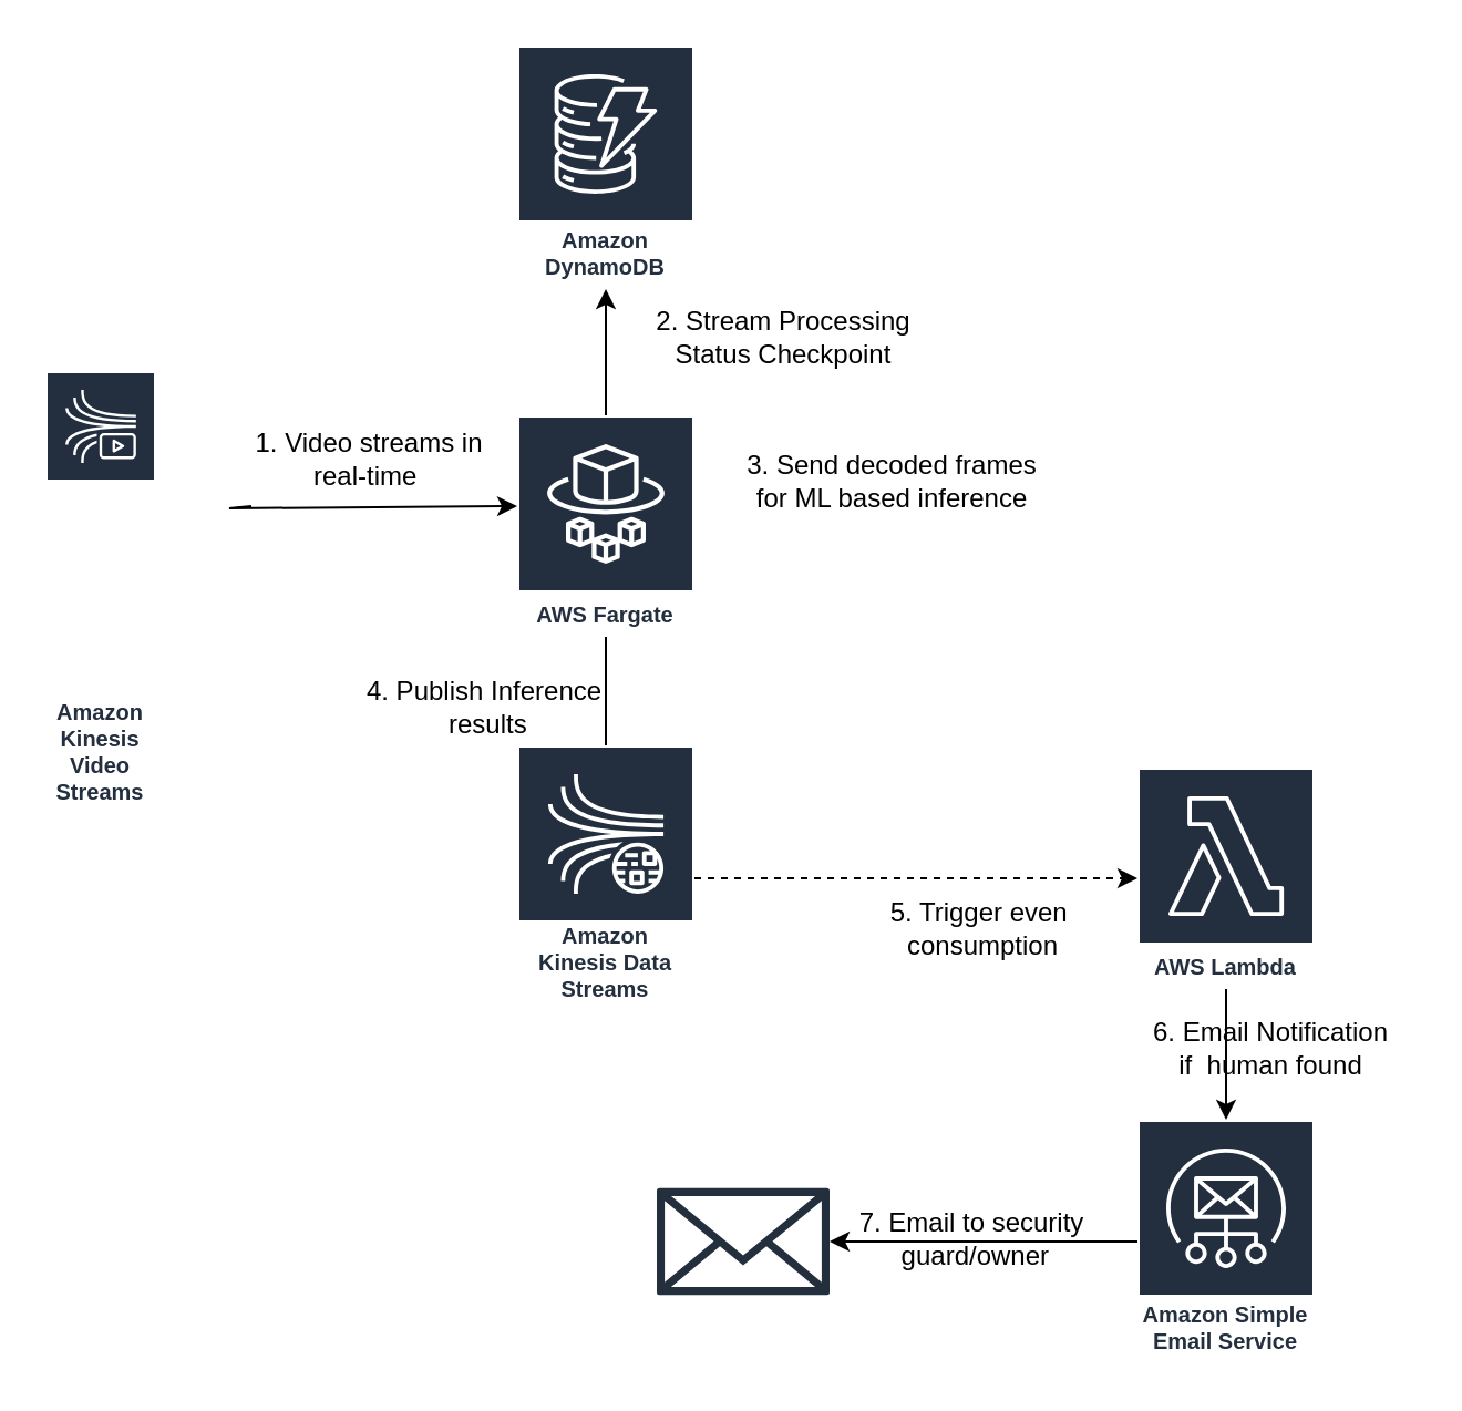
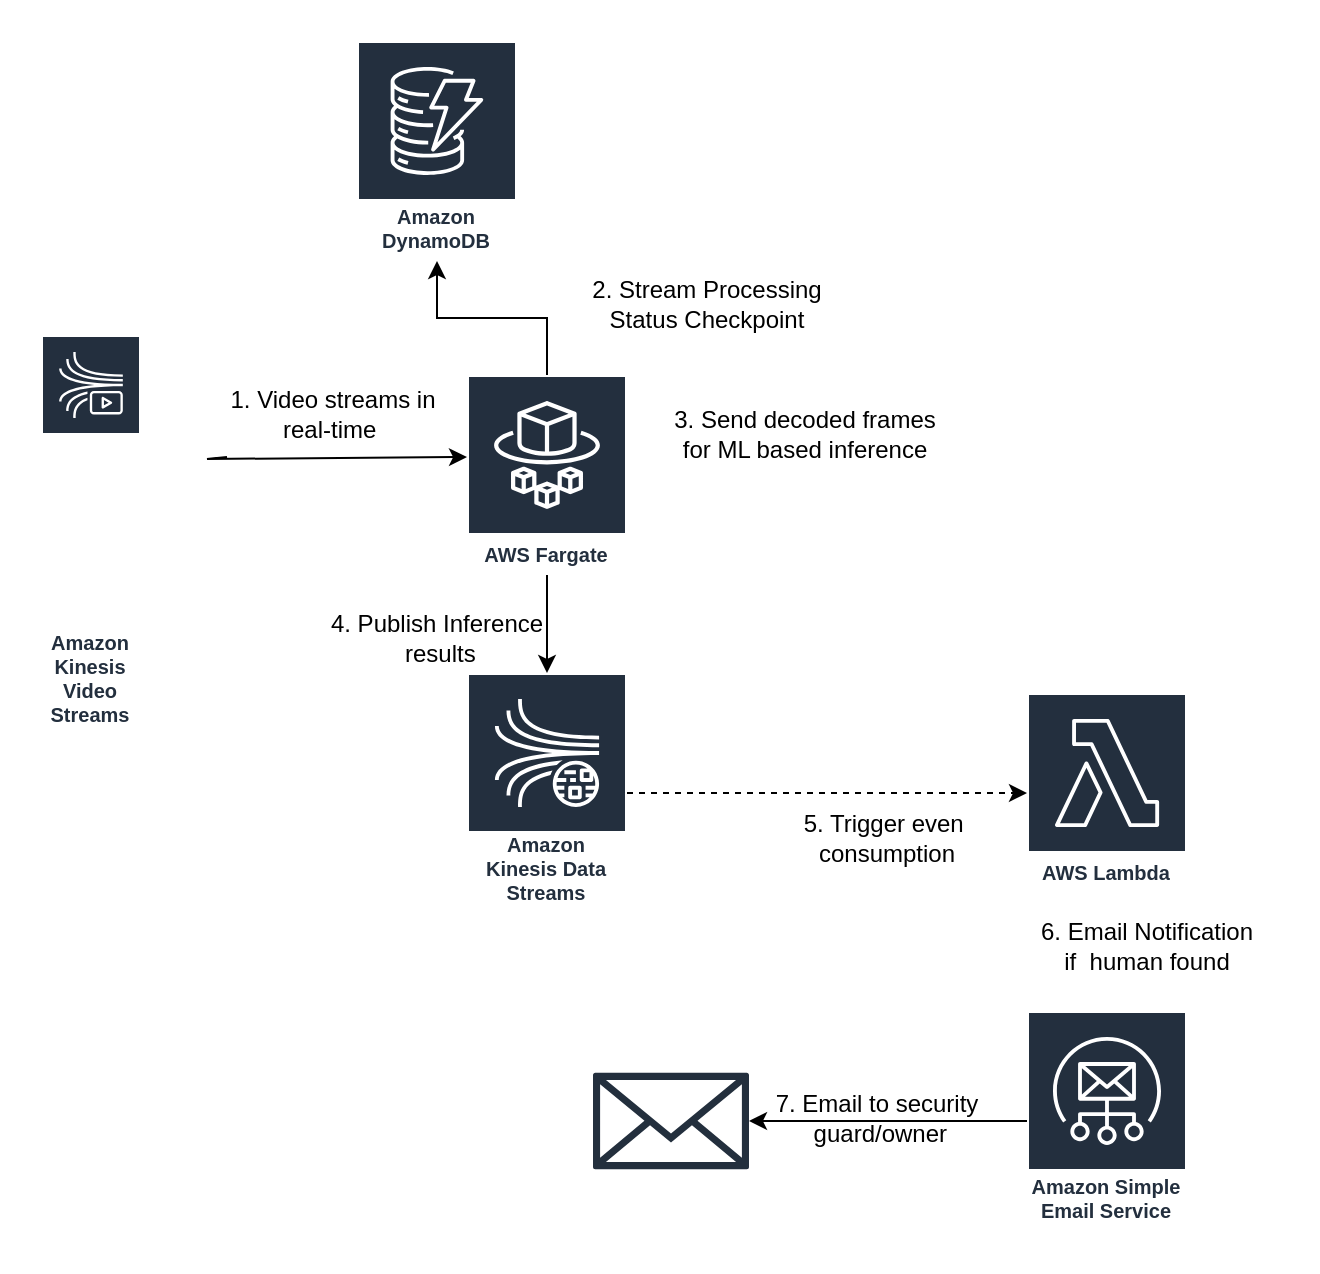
  <mxCell id="0" />
  <mxCell id="1" parent="0" />
- <mxCell id="2" value="Amazon DynamoDB" style="sketch=0;outlineConnect=0;fontColor=#232F3E;gradientColor=none;strokeColor=#ffffff;fillColor=#232F3E;dashed=0;verticalLabelPosition=middle;verticalAlign=bottom;align=center;html=1;whiteSpace=wrap;fontSize=10;fontStyle=1;spacing=3;shape=mxgraph.aws4.productIcon;prIcon=mxgraph.aws4.dynamodb;" vertex="1" parent="1"><mxGeometry x="233" y="20" width="80" height="110" as="geometry" /></mxCell>
+ <mxCell id="2" value="Amazon DynamoDB" style="sketch=0;outlineConnect=0;fontColor=#232F3E;gradientColor=none;strokeColor=#ffffff;fillColor=#232F3E;dashed=0;verticalLabelPosition=middle;verticalAlign=bottom;align=center;html=1;whiteSpace=wrap;fontSize=10;fontStyle=1;spacing=3;shape=mxgraph.aws4.productIcon;prIcon=mxgraph.aws4.dynamodb;" vertex="1" parent="1"><mxGeometry x="178" y="20" width="80" height="110" as="geometry" /></mxCell>
  <mxCell id="3" value="" style="edgeStyle=orthogonalEdgeStyle;rounded=0;orthogonalLoop=1;jettySize=auto;html=1;" edge="1" parent="1" source="5" target="2"><mxGeometry relative="1" as="geometry" /></mxCell>
- <mxCell id="4" value="" style="edgeStyle=orthogonalEdgeStyle;rounded=0;orthogonalLoop=1;jettySize=auto;html=1;endArrow=none;" edge="1" parent="1" source="5" target="11"><mxGeometry relative="1" as="geometry" /></mxCell>
+ <mxCell id="4" value="" style="edgeStyle=orthogonalEdgeStyle;rounded=0;orthogonalLoop=1;jettySize=auto;html=1;" edge="1" parent="1" source="5" target="11"><mxGeometry relative="1" as="geometry" /></mxCell>
  <mxCell id="5" value="AWS Fargate" style="sketch=0;outlineConnect=0;fontColor=#232F3E;gradientColor=none;strokeColor=#ffffff;fillColor=#232F3E;dashed=0;verticalLabelPosition=middle;verticalAlign=bottom;align=center;html=1;whiteSpace=wrap;fontSize=10;fontStyle=1;spacing=3;shape=mxgraph.aws4.productIcon;prIcon=mxgraph.aws4.fargate;" vertex="1" parent="1"><mxGeometry x="233" y="187" width="80" height="100" as="geometry" /></mxCell>
  <mxCell id="6" value="" style="endArrow=classic;html=1;rounded=0;" edge="1" parent="1"><mxGeometry width="50" height="50" relative="1" as="geometry"><mxPoint x="113" y="228" as="sourcePoint" /><mxPoint x="233" y="228" as="targetPoint" /><Array as="points"><mxPoint x="103" y="229" /></Array></mxGeometry></mxCell>
- <mxCell id="7" value="" style="edgeStyle=orthogonalEdgeStyle;rounded=0;orthogonalLoop=1;jettySize=auto;html=1;" edge="1" parent="1" source="8" target="19"><mxGeometry relative="1" as="geometry" /></mxCell>
  <mxCell id="8" value="AWS Lambda" style="sketch=0;outlineConnect=0;fontColor=#232F3E;gradientColor=none;strokeColor=#ffffff;fillColor=#232F3E;dashed=0;verticalLabelPosition=middle;verticalAlign=bottom;align=center;html=1;whiteSpace=wrap;fontSize=10;fontStyle=1;spacing=3;shape=mxgraph.aws4.productIcon;prIcon=mxgraph.aws4.lambda;" vertex="1" parent="1"><mxGeometry x="513" y="346" width="80" height="100" as="geometry" /></mxCell>
  <mxCell id="9" value="Amazon Kinesis Video Streams" style="sketch=0;outlineConnect=0;fontColor=#232F3E;gradientColor=none;strokeColor=#ffffff;fillColor=#232F3E;dashed=0;verticalLabelPosition=middle;verticalAlign=bottom;align=center;html=1;whiteSpace=wrap;fontSize=10;fontStyle=1;spacing=3;shape=mxgraph.aws4.productIcon;prIcon=mxgraph.aws4.kinesis_video_streams;" vertex="1" parent="1"><mxGeometry x="20" y="167" width="50" height="200" as="geometry" /></mxCell>
  <mxCell id="10" value="" style="edgeStyle=orthogonalEdgeStyle;rounded=0;orthogonalLoop=1;jettySize=auto;html=1;entryX=0;entryY=0.5;entryDx=0;entryDy=0;entryPerimeter=0;dashed=1;" edge="1" parent="1" source="11" target="8"><mxGeometry relative="1" as="geometry"><mxPoint x="463" y="403" as="targetPoint" /></mxGeometry></mxCell>
  <mxCell id="11" value="Amazon Kinesis Data Streams" style="sketch=0;outlineConnect=0;fontColor=#232F3E;gradientColor=none;strokeColor=#ffffff;fillColor=#232F3E;dashed=0;verticalLabelPosition=middle;verticalAlign=bottom;align=center;html=1;whiteSpace=wrap;fontSize=10;fontStyle=1;spacing=3;shape=mxgraph.aws4.productIcon;prIcon=mxgraph.aws4.kinesis_data_streams;" vertex="1" parent="1"><mxGeometry x="233" y="336" width="80" height="120" as="geometry" /></mxCell>
  <mxCell id="12" value="1. Video streams in &lt;br&gt;real-time&amp;nbsp;" style="text;html=1;resizable=0;autosize=1;align=center;verticalAlign=middle;points=[];fillColor=none;strokeColor=none;rounded=0;" vertex="1" parent="1"><mxGeometry x="101" y="187" width="130" height="40" as="geometry" /></mxCell>
  <mxCell id="13" value="2. Stream Processing &lt;br&gt;Status Checkpoint" style="text;html=1;resizable=0;autosize=1;align=center;verticalAlign=middle;points=[];fillColor=none;strokeColor=none;rounded=0;" vertex="1" parent="1"><mxGeometry x="283" y="132" width="140" height="40" as="geometry" /></mxCell>
  <mxCell id="14" value="3. Send decoded frames &lt;br&gt;for ML based inference" style="text;html=1;resizable=0;autosize=1;align=center;verticalAlign=middle;points=[];fillColor=none;strokeColor=none;rounded=0;" vertex="1" parent="1"><mxGeometry x="327" y="197" width="150" height="40" as="geometry" /></mxCell>
  <mxCell id="15" value="4. Publish Inference&lt;br&gt;&amp;nbsp;results" style="text;html=1;resizable=0;autosize=1;align=center;verticalAlign=middle;points=[];fillColor=none;strokeColor=none;rounded=0;" vertex="1" parent="1"><mxGeometry x="153" y="299" width="130" height="40" as="geometry" /></mxCell>
  <mxCell id="16" value="5. Trigger even&amp;nbsp;&lt;br&gt;consumption" style="text;html=1;resizable=0;autosize=1;align=center;verticalAlign=middle;points=[];fillColor=none;strokeColor=none;rounded=0;" vertex="1" parent="1"><mxGeometry x="388" y="399" width="110" height="40" as="geometry" /></mxCell>
  <mxCell id="17" value="" style="sketch=0;outlineConnect=0;fontColor=#232F3E;gradientColor=none;fillColor=#232F3D;strokeColor=none;dashed=0;verticalLabelPosition=bottom;verticalAlign=top;align=center;html=1;fontSize=12;fontStyle=0;aspect=fixed;pointerEvents=1;shape=mxgraph.aws4.email_2;" vertex="1" parent="1"><mxGeometry x="296" y="535.5" width="78" height="49" as="geometry" /></mxCell>
  <mxCell id="18" value="" style="edgeStyle=orthogonalEdgeStyle;rounded=0;orthogonalLoop=1;jettySize=auto;html=1;" edge="1" parent="1" source="19" target="17"><mxGeometry relative="1" as="geometry" /></mxCell>
  <mxCell id="19" value="Amazon Simple Email Service" style="sketch=0;outlineConnect=0;fontColor=#232F3E;gradientColor=none;strokeColor=#ffffff;fillColor=#232F3E;dashed=0;verticalLabelPosition=middle;verticalAlign=bottom;align=center;html=1;whiteSpace=wrap;fontSize=10;fontStyle=1;spacing=3;shape=mxgraph.aws4.productIcon;prIcon=mxgraph.aws4.simple_email_service;" vertex="1" parent="1"><mxGeometry x="513" y="505" width="80" height="110" as="geometry" /></mxCell>
  <mxCell id="20" value="6. Email Notification &lt;br&gt;if&amp;nbsp; human found" style="text;html=1;resizable=0;autosize=1;align=center;verticalAlign=middle;points=[];fillColor=none;strokeColor=none;rounded=0;" vertex="1" parent="1"><mxGeometry x="508" y="453" width="130" height="40" as="geometry" /></mxCell>
  <mxCell id="21" value="7. Email to security&lt;br&gt;&amp;nbsp;guard/owner" style="text;html=1;resizable=0;autosize=1;align=center;verticalAlign=middle;points=[];fillColor=none;strokeColor=none;rounded=0;" vertex="1" parent="1"><mxGeometry x="378" y="539" width="120" height="40" as="geometry" /></mxCell>
